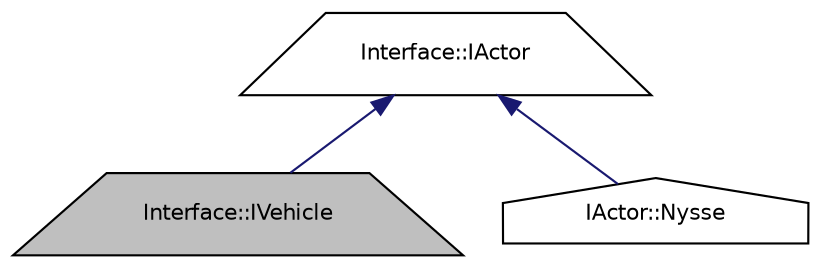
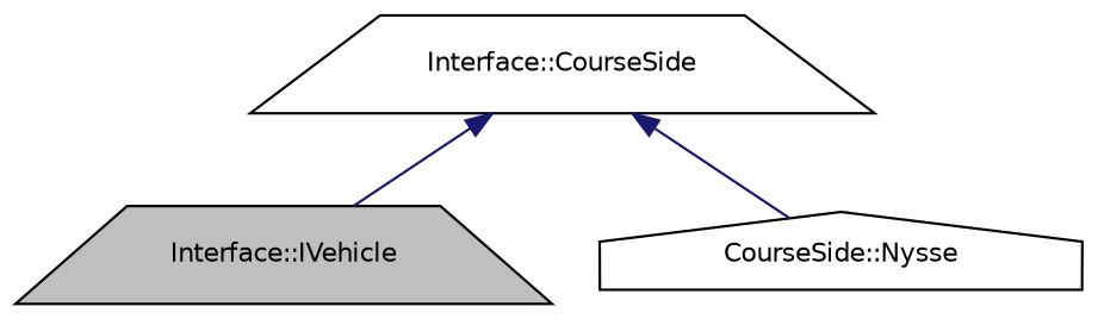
  digraph {
    node [color=black fillcolor=white fontname=Helvetica fontsize=10 shape=trapezium style=filled]
    edge [color=midnightblue dir=back fontname=Helvetica fontsize=10 labelfontname=Helvetica labelfontsize=10 style=solid]
    n1 [fillcolor=grey75 fontcolor=black height=0.2 label="Interface::IVehicle" width=0.4]
-   n2 [height=0.2 label="IActor::Nysse" shape=house width=0.4]
-   n3 [height=0.2 label="Interface::IActor" width=0.4]
+   n2 [height=0.2 label="CourseSide::Nysse" shape=house width=0.4]
+   n3 [height=0.2 label="Interface::CourseSide" width=0.4]
    n3 -> n1
    n3 -> n2
  }
